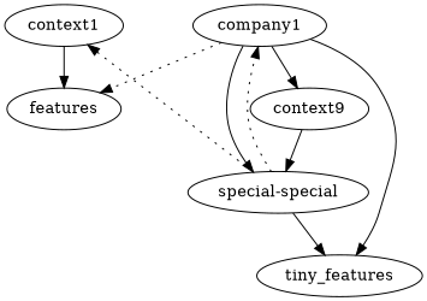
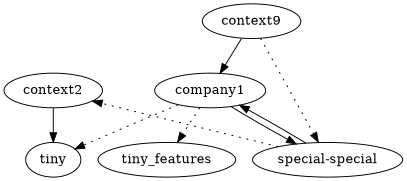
  digraph {
-   n1 [label=context1]
-   n2 [label=features]
+   n1 [label=context2]
+   n2 [label=tiny]
    n3 [label=context9]
    n4 [label="special-special"]
    n5 [label=company1]
    n6 [label=tiny_features]
    n1 -> n2
-   n3 -> n4
+   n3 -> n4 [style=dotted]
    n4 -> n1 [constraint=false style=dotted]
-   n4 -> n5 [constraint=false style=dotted]
-   n4 -> n6
+   n4 -> n5 [constraint=false style=solid]
    n5 -> n2 [style=dotted]
-   n5 -> n3
+   n3 -> n5
    n5 -> n4
-   n5 -> n6
+   n5 -> n6 [style=dotted]
  }
